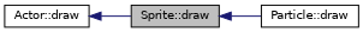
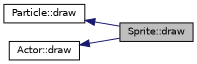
  digraph {
    rankdir=LR
    node [color=black fillcolor=white fontname=Helvetica fontsize=10 shape=record style=filled]
    edge [color=midnightblue dir=back fontname=Helvetica fontsize=10 labelfontname=Helvetica labelfontsize=10 style=solid]
    n1 [fillcolor=grey75 fontcolor=black height=0.2 label="Sprite::draw" width=0.4]
    n2 [height=0.2 label="Particle::draw" width=0.4]
    n3 [height=0.2 label="Actor::draw" width=0.4]
-   n1 -> n2
+   n2 -> n1
    n3 -> n1
  }
